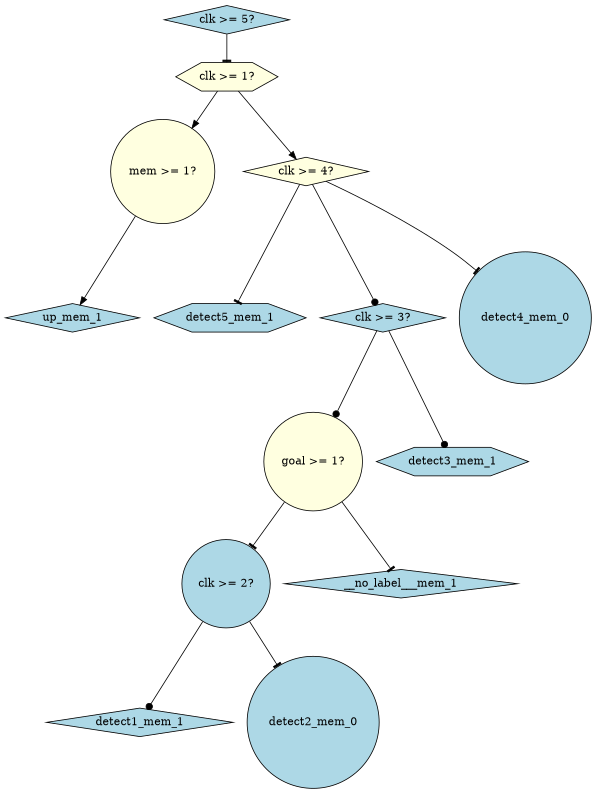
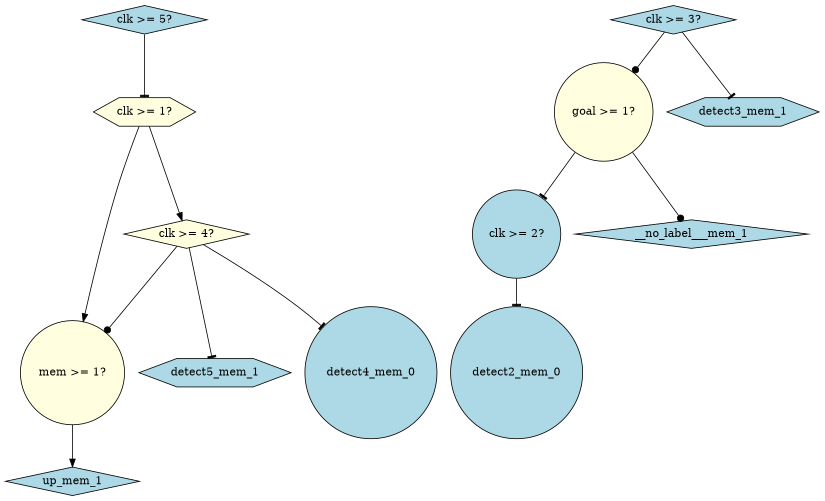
  digraph {
    node [fillcolor=lightblue shape=diamond style=filled]
    edge [arrowhead=tee]
    n1 [label="clk >= 5?"]
    n2 [fillcolor=lightyellow label="clk >= 1?" shape=hexagon]
    n3 [fillcolor=lightyellow label="mem >= 1?" shape=circle]
    n4 [fillcolor=lightyellow label="clk >= 4?"]
    n5 [label=detect5_mem_1 shape=hexagon]
    n6 [label=up_mem_1]
    n7 [label="clk >= 3?"]
    n8 [label=detect4_mem_0 shape=circle]
    n9 [fillcolor=lightyellow label="goal >= 1?" shape=circle]
    n10 [label=detect3_mem_1 shape=hexagon]
    n11 [label="clk >= 2?" shape=circle]
    n12 [label=__no_label___mem_1]
-   n13 [label=detect1_mem_1]
    n14 [label=detect2_mem_0 shape=circle]
    n1 -> n2
    n2 -> n3 [arrowhead=normal]
    n2 -> n4 [arrowhead=normal]
    n3 -> n6 [arrowhead=normal]
    n4 -> n5
-   n4 -> n7 [arrowhead=dot]
+   n4 -> n3 [arrowhead=dot]
    n4 -> n8
    n7 -> n9 [arrowhead=dot]
-   n7 -> n10 [arrowhead=dot]
+   n7 -> n10
    n9 -> n11
-   n9 -> n12
-   n11 -> n13 [arrowhead=dot]
+   n9 -> n12 [arrowhead=dot]
    n11 -> n14
  }
